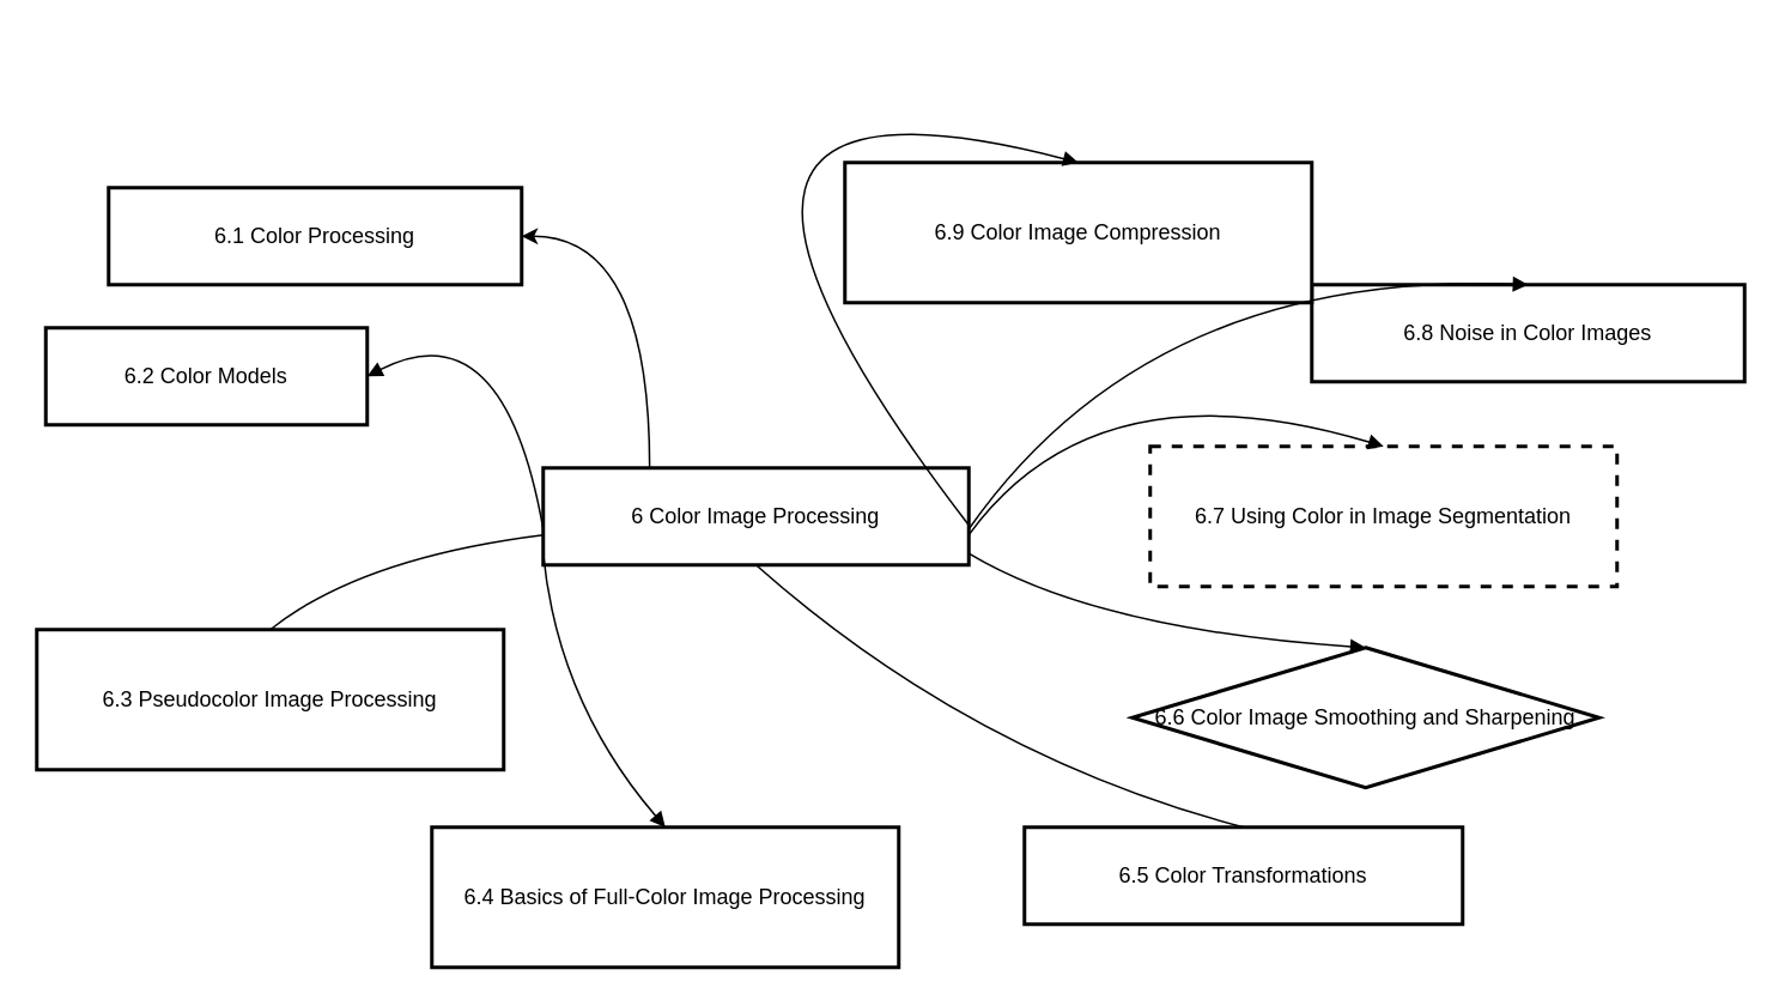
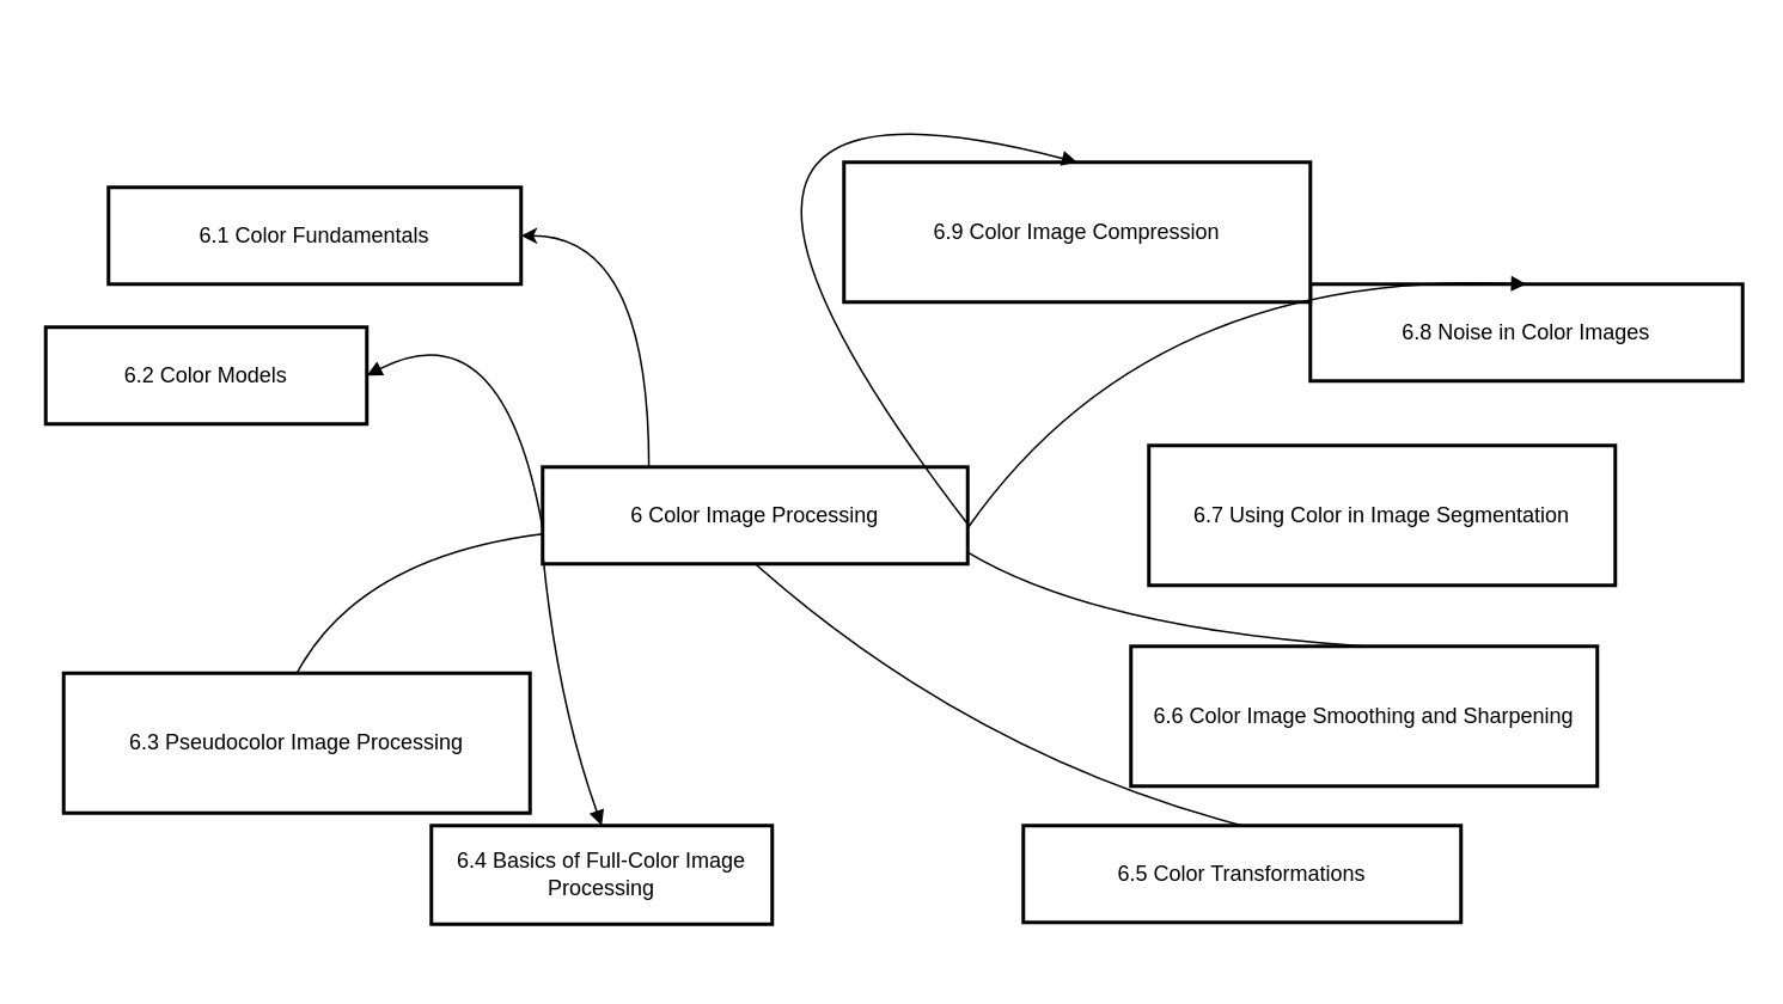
  <mxCell id="0" />
  <mxCell id="1" parent="0" />
  <mxCell id="2" style="edgeStyle=orthogonalEdgeStyle;rounded=0;orthogonalLoop=1;jettySize=auto;html=1;exitX=0.25;exitY=0;exitDx=0;exitDy=0;entryX=1;entryY=0.5;entryDx=0;entryDy=0;curved=1;" edge="1" parent="1" source="3" target="4"><mxGeometry relative="1" as="geometry" /></mxCell>
  <mxCell id="3" value="6 Color Image Processing" style="whiteSpace=wrap;strokeWidth=2;" vertex="1" parent="1"><mxGeometry x="302" y="260" width="237" height="54" as="geometry" /></mxCell>
- <mxCell id="4" value="6.1 Color Processing" style="whiteSpace=wrap;strokeWidth=2;" vertex="1" parent="1"><mxGeometry x="59.999" y="104" width="230" height="54" as="geometry" /></mxCell>
+ <mxCell id="4" value="6.1 Color Fundamentals" style="whiteSpace=wrap;strokeWidth=2;" vertex="1" parent="1"><mxGeometry x="59.999" y="104" width="230" height="54" as="geometry" /></mxCell>
  <mxCell id="5" value="6.2 Color Models" style="whiteSpace=wrap;strokeWidth=2;" vertex="1" parent="1"><mxGeometry x="25.003" y="182" width="179" height="54" as="geometry" /></mxCell>
- <mxCell id="6" value="6.3 Pseudocolor Image Processing" style="whiteSpace=wrap;strokeWidth=2;" vertex="1" parent="1"><mxGeometry x="20.001" y="350.004" width="260" height="78" as="geometry" /></mxCell>
- <mxCell id="7" value="6.4 Basics of Full-Color Image Processing" style="whiteSpace=wrap;strokeWidth=2;" vertex="1" parent="1"><mxGeometry x="240.002" y="459.999" width="260" height="78" as="geometry" /></mxCell>
+ <mxCell id="6" value="6.3 Pseudocolor Image Processing" style="whiteSpace=wrap;strokeWidth=2;" vertex="1" parent="1"><mxGeometry x="35.001" y="375.004" width="260" height="78" as="geometry" /></mxCell>
+ <mxCell id="7" value="6.4 Basics of Full-Color Image Processing" style="whiteSpace=wrap;strokeWidth=2;" vertex="1" parent="1"><mxGeometry x="240.002" y="459.999" width="190" height="55" as="geometry" /></mxCell>
  <mxCell id="8" value="6.5 Color Transformations" style="whiteSpace=wrap;strokeWidth=2;" vertex="1" parent="1"><mxGeometry x="570.004" y="459.996" width="244" height="54" as="geometry" /></mxCell>
- <mxCell id="9" value="6.6 Color Image Smoothing and Sharpening" style="rhombus;whiteSpace=wrap;strokeWidth=2;" vertex="1" parent="1"><mxGeometry x="630.005" y="360.008" width="260" height="78" as="geometry" /></mxCell>
- <mxCell id="10" value="6.7 Using Color in Image Segmentation" style="whiteSpace=wrap;strokeWidth=2;dashed=1;" vertex="1" parent="1"><mxGeometry x="639.996" y="247.997" width="260" height="78" as="geometry" /></mxCell>
+ <mxCell id="9" value="6.6 Color Image Smoothing and Sharpening" style="whiteSpace=wrap;strokeWidth=2;" vertex="1" parent="1"><mxGeometry x="630.005" y="360.008" width="260" height="78" as="geometry" /></mxCell>
+ <mxCell id="10" value="6.7 Using Color in Image Segmentation" style="whiteSpace=wrap;strokeWidth=2;" vertex="1" parent="1"><mxGeometry x="639.996" y="247.997" width="260" height="78" as="geometry" /></mxCell>
  <mxCell id="11" value="6.8 Noise in Color Images" style="whiteSpace=wrap;strokeWidth=2;" vertex="1" parent="1"><mxGeometry x="730.005" y="158.003" width="241" height="54" as="geometry" /></mxCell>
  <mxCell id="12" value="6.9 Color Image Compression" style="whiteSpace=wrap;strokeWidth=2;" vertex="1" parent="1"><mxGeometry x="470.008" y="90" width="260" height="78" as="geometry" /></mxCell>
  <mxCell id="13" value="" style="curved=1;startArrow=none;endArrow=block;exitX=0;exitY=0.63;entryX=1;entryY=0.5;rounded=0;entryDx=0;entryDy=0;" edge="1" parent="1" source="3" target="5"><mxGeometry relative="1" as="geometry"><Array as="points"><mxPoint x="280" y="170" /></Array></mxGeometry></mxCell>
  <mxCell id="14" value="" style="curved=1;startArrow=none;endArrow=none;exitX=0;exitY=0.69;entryX=0.5;entryY=0;rounded=0;" edge="1" parent="1" source="3" target="6"><mxGeometry relative="1" as="geometry"><Array as="points"><mxPoint x="200" y="310" /></Array></mxGeometry></mxCell>
  <mxCell id="15" value="" style="curved=1;startArrow=none;endArrow=block;exitX=0;exitY=0.88;entryX=0.5;entryY=0;rounded=0;" edge="1" parent="1" source="3" target="7"><mxGeometry relative="1" as="geometry"><Array as="points"><mxPoint x="310" y="390" /></Array></mxGeometry></mxCell>
  <mxCell id="16" value="" style="curved=1;startArrow=none;endArrow=none;exitX=0.5;exitY=1;entryX=0.5;entryY=0;rounded=0;" edge="1" parent="1" source="3" target="8"><mxGeometry relative="1" as="geometry"><Array as="points"><mxPoint x="540" y="420" /></Array></mxGeometry></mxCell>
- <mxCell id="17" value="" style="curved=1;startArrow=none;endArrow=block;exitX=1;exitY=0.88;entryX=0.5;entryY=0;rounded=0;" edge="1" parent="1" source="3" target="9"><mxGeometry relative="1" as="geometry"><Array as="points"><mxPoint x="610" y="350" /></Array></mxGeometry></mxCell>
- <mxCell id="18" value="" style="curved=1;startArrow=none;endArrow=block;exitX=1;exitY=0.69;entryX=0.5;entryY=0;rounded=0;" edge="1" parent="1" source="3" target="10"><mxGeometry relative="1" as="geometry"><Array as="points"><mxPoint x="610" y="200" /></Array></mxGeometry></mxCell>
+ <mxCell id="17" value="" style="curved=1;startArrow=none;endArrow=none;exitX=1;exitY=0.88;entryX=0.5;entryY=0;rounded=0;" edge="1" parent="1" source="3" target="9"><mxGeometry relative="1" as="geometry"><Array as="points"><mxPoint x="610" y="350" /></Array></mxGeometry></mxCell>
  <mxCell id="19" value="" style="curved=1;startArrow=none;endArrow=block;exitX=1;exitY=0.63;entryX=0.5;entryY=0;rounded=0;" edge="1" parent="1" source="3" target="11"><mxGeometry relative="1" as="geometry"><Array as="points"><mxPoint x="640" y="150" /></Array></mxGeometry></mxCell>
  <mxCell id="20" value="" style="curved=1;startArrow=none;endArrow=block;exitX=1;exitY=0.59;entryX=0.5;entryY=0;rounded=0;" edge="1" parent="1" source="3" target="12"><mxGeometry relative="1" as="geometry"><Array as="points"><mxPoint x="330" y="20" /></Array></mxGeometry></mxCell>
